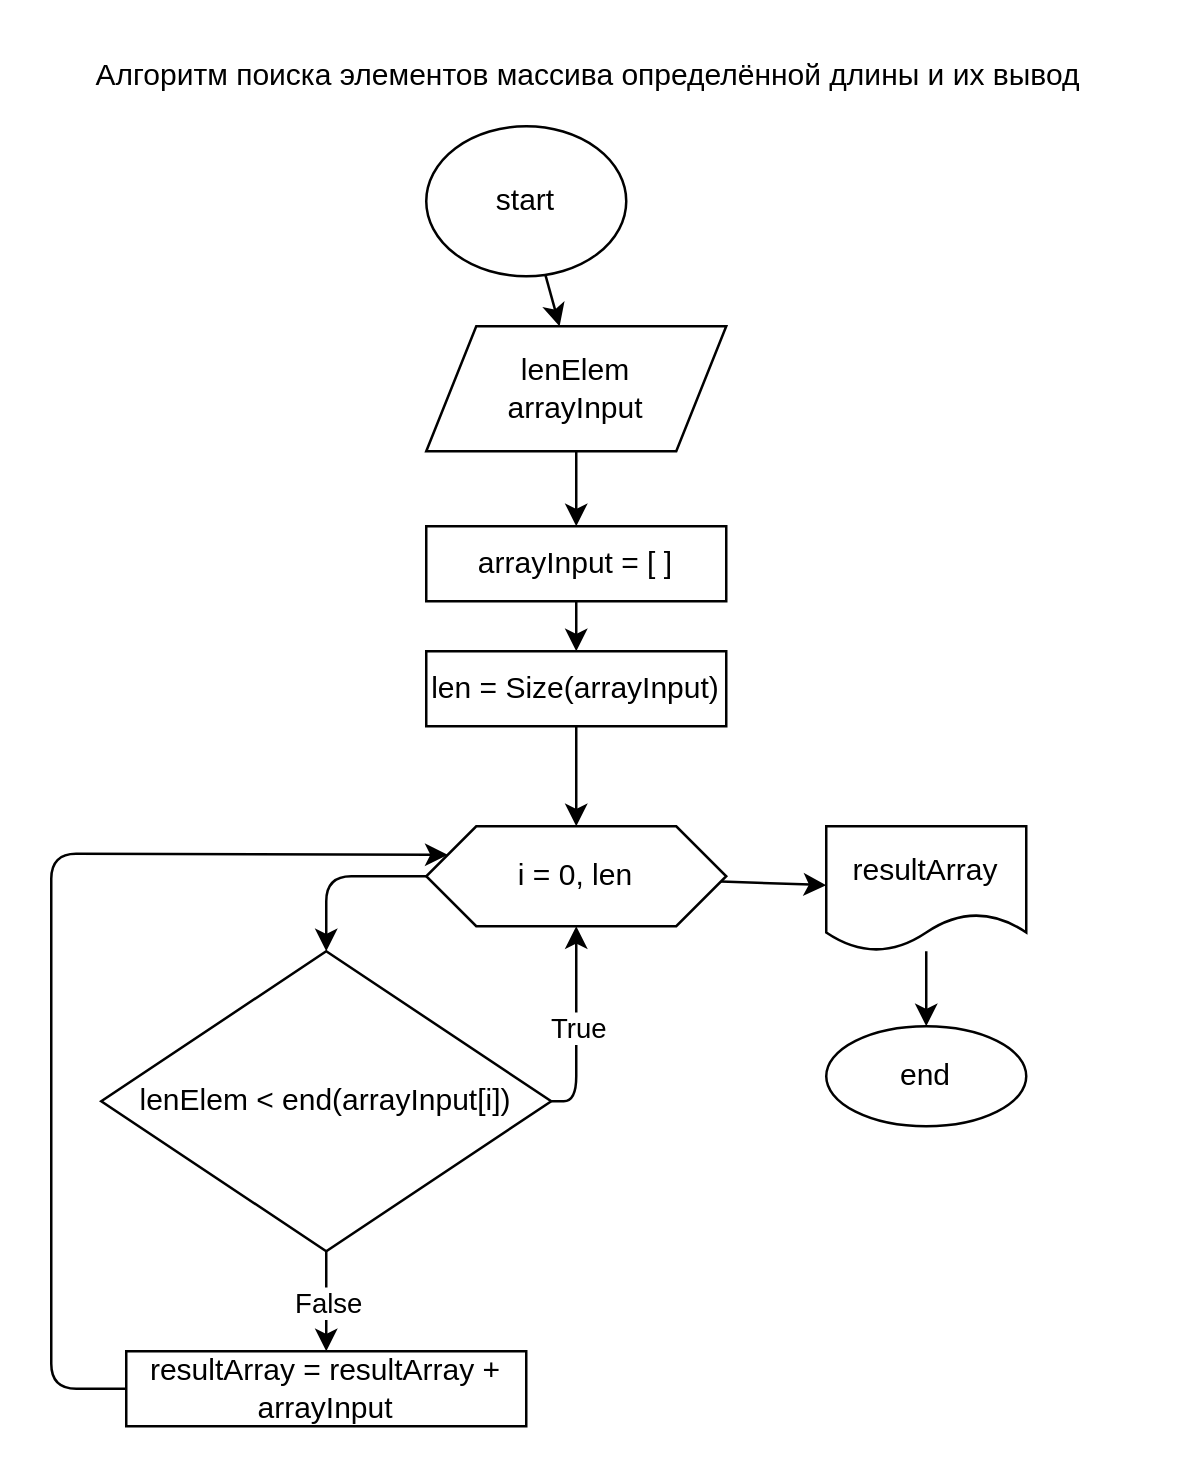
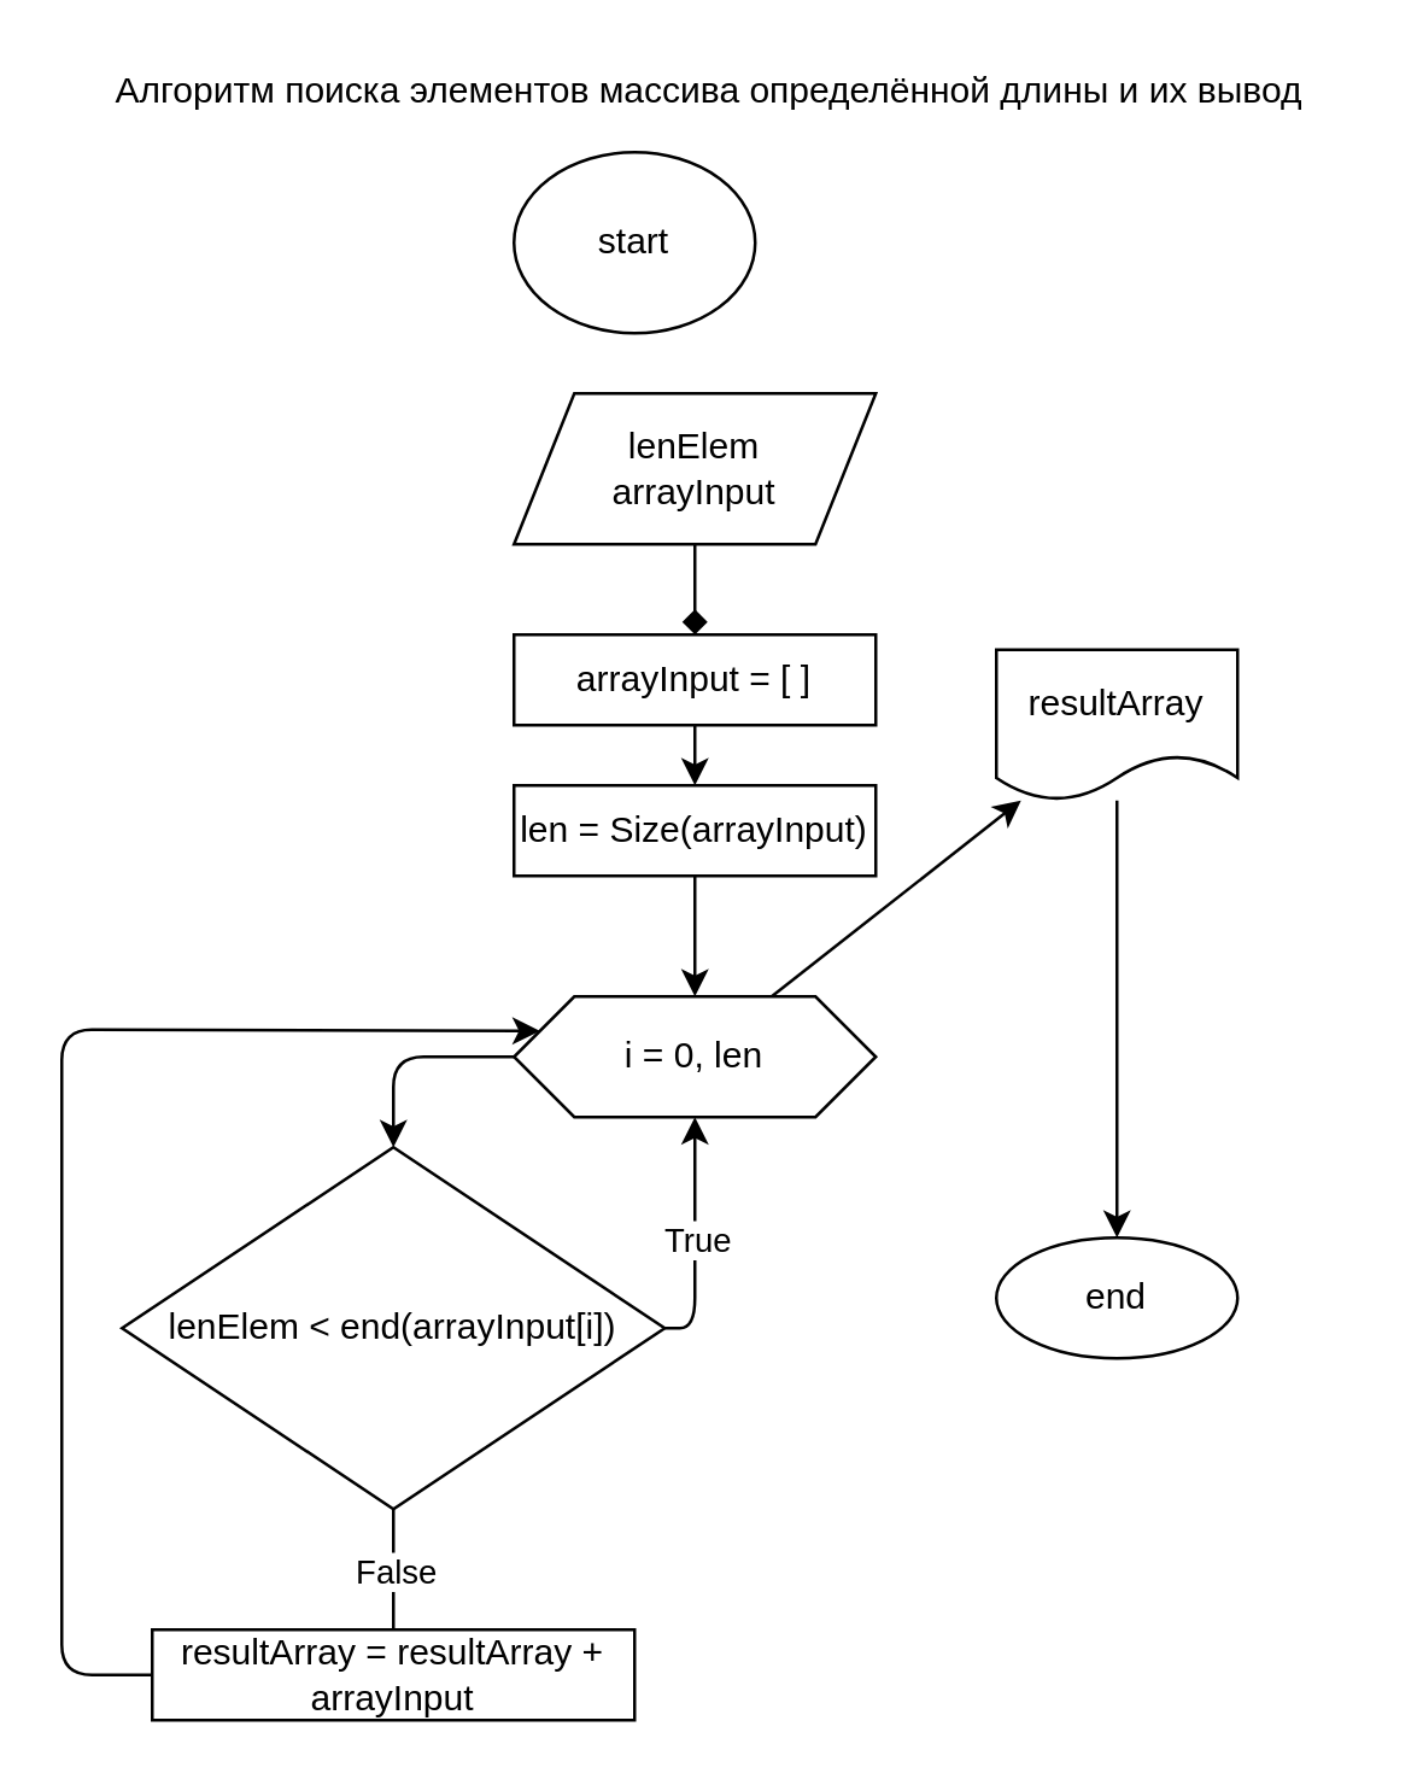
  <mxCell id="0" />
  <mxCell id="1" parent="0" />
- <mxCell id="2" value="" style="edgeStyle=none;html=1;" edge="1" parent="1" source="3" target="5"><mxGeometry relative="1" as="geometry" /></mxCell>
  <mxCell id="3" value="start" style="ellipse;whiteSpace=wrap;html=1;" vertex="1" parent="1"><mxGeometry x="170" y="50" width="80" height="60" as="geometry" /></mxCell>
- <mxCell id="4" value="" style="edgeStyle=none;html=1;" edge="1" parent="1" source="5" target="7"><mxGeometry relative="1" as="geometry" /></mxCell>
+ <mxCell id="4" value="" style="edgeStyle=none;html=1;endArrow=diamond;" edge="1" parent="1" source="5" target="7"><mxGeometry relative="1" as="geometry" /></mxCell>
  <mxCell id="5" value="lenElem&lt;br&gt;arrayInput" style="shape=parallelogram;perimeter=parallelogramPerimeter;whiteSpace=wrap;html=1;fixedSize=1;" vertex="1" parent="1"><mxGeometry x="170" y="130" width="120" height="50" as="geometry" /></mxCell>
  <mxCell id="6" value="" style="edgeStyle=none;html=1;" edge="1" parent="1" source="7" target="9"><mxGeometry relative="1" as="geometry" /></mxCell>
  <mxCell id="7" value="arrayInput = [ ]" style="whiteSpace=wrap;html=1;" vertex="1" parent="1"><mxGeometry x="170" y="210" width="120" height="30" as="geometry" /></mxCell>
  <mxCell id="8" value="" style="edgeStyle=none;html=1;" edge="1" parent="1" source="9" target="12"><mxGeometry relative="1" as="geometry" /></mxCell>
  <mxCell id="9" value="len = Size(arrayInput)" style="whiteSpace=wrap;html=1;" vertex="1" parent="1"><mxGeometry x="170" y="260" width="120" height="30" as="geometry" /></mxCell>
  <mxCell id="10" value="" style="edgeStyle=none;html=1;entryX=0.5;entryY=0;entryDx=0;entryDy=0;" edge="1" parent="1" source="12" target="13"><mxGeometry relative="1" as="geometry"><mxPoint x="70" y="350" as="targetPoint" /><Array as="points"><mxPoint x="130" y="350" /></Array></mxGeometry></mxCell>
  <mxCell id="11" value="" style="edgeStyle=none;html=1;" edge="1" parent="1" source="12" target="21"><mxGeometry relative="1" as="geometry" /></mxCell>
  <mxCell id="12" value="i = 0, len" style="shape=hexagon;perimeter=hexagonPerimeter2;whiteSpace=wrap;html=1;fixedSize=1;" vertex="1" parent="1"><mxGeometry x="170" y="330" width="120" height="40" as="geometry" /></mxCell>
  <mxCell id="13" value="lenElem &amp;lt; end(arrayInput[i])" style="rhombus;whiteSpace=wrap;html=1;" vertex="1" parent="1"><mxGeometry x="40" y="380" width="180" height="120" as="geometry" /></mxCell>
  <mxCell id="14" value="" style="endArrow=classic;html=1;entryX=0.5;entryY=1;entryDx=0;entryDy=0;exitX=1;exitY=0.5;exitDx=0;exitDy=0;" edge="1" parent="1" source="13" target="12"><mxGeometry relative="1" as="geometry"><mxPoint x="220" y="430" as="sourcePoint" /><mxPoint x="310" y="429.5" as="targetPoint" /><Array as="points"><mxPoint x="230" y="440" /></Array></mxGeometry></mxCell>
  <mxCell id="15" value="True" style="edgeLabel;resizable=0;html=1;align=center;verticalAlign=middle;" connectable="0" vertex="1" parent="14"><mxGeometry relative="1" as="geometry" /></mxCell>
  <mxCell id="16" value="resultArray = resultArray + arrayInput" style="rounded=0;whiteSpace=wrap;html=1;" vertex="1" parent="1"><mxGeometry x="50" y="540" width="160" height="30" as="geometry" /></mxCell>
- <mxCell id="17" value="" style="endArrow=classic;html=1;exitX=0.5;exitY=1;exitDx=0;exitDy=0;entryX=0.5;entryY=0;entryDx=0;entryDy=0;" edge="1" parent="1" source="13" target="16"><mxGeometry relative="1" as="geometry"><mxPoint x="150" y="440" as="sourcePoint" /><mxPoint x="250" y="440" as="targetPoint" /></mxGeometry></mxCell>
+ <mxCell id="17" value="" style="endArrow=none;html=1;exitX=0.5;exitY=1;exitDx=0;exitDy=0;entryX=0.5;entryY=0;entryDx=0;entryDy=0;" edge="1" parent="1" source="13" target="16"><mxGeometry relative="1" as="geometry"><mxPoint x="150" y="440" as="sourcePoint" /><mxPoint x="250" y="440" as="targetPoint" /></mxGeometry></mxCell>
  <mxCell id="18" value="False" style="edgeLabel;resizable=0;html=1;align=center;verticalAlign=middle;" connectable="0" vertex="1" parent="17"><mxGeometry relative="1" as="geometry" /></mxCell>
  <mxCell id="19" value="" style="endArrow=classic;html=1;exitX=0;exitY=0.5;exitDx=0;exitDy=0;entryX=0;entryY=0.25;entryDx=0;entryDy=0;" edge="1" parent="1" source="16" target="12"><mxGeometry width="50" height="50" relative="1" as="geometry"><mxPoint x="170" y="470" as="sourcePoint" /><mxPoint x="220" y="420" as="targetPoint" /><Array as="points"><mxPoint x="20" y="555" /><mxPoint x="20" y="341" /></Array></mxGeometry></mxCell>
  <mxCell id="20" value="" style="edgeStyle=none;html=1;" edge="1" parent="1" source="21" target="22"><mxGeometry relative="1" as="geometry" /></mxCell>
- <mxCell id="21" value="resultArray" style="shape=document;whiteSpace=wrap;html=1;boundedLbl=1;" vertex="1" parent="1"><mxGeometry x="330" y="330" width="80" height="50" as="geometry" /></mxCell>
+ <mxCell id="21" value="resultArray" style="shape=document;whiteSpace=wrap;html=1;boundedLbl=1;" vertex="1" parent="1"><mxGeometry x="330" y="215" width="80" height="50" as="geometry" /></mxCell>
  <mxCell id="22" value="end" style="ellipse;whiteSpace=wrap;html=1;" vertex="1" parent="1"><mxGeometry x="330" y="410" width="80" height="40" as="geometry" /></mxCell>
  <mxCell id="23" value="Алгоритм поиска элементов массива определённой длины и их вывод" style="text;html=1;strokeColor=none;fillColor=none;align=center;verticalAlign=middle;whiteSpace=wrap;rounded=0;" vertex="1" parent="1"><mxGeometry x="20" y="20" width="430" height="20" as="geometry" /></mxCell>
